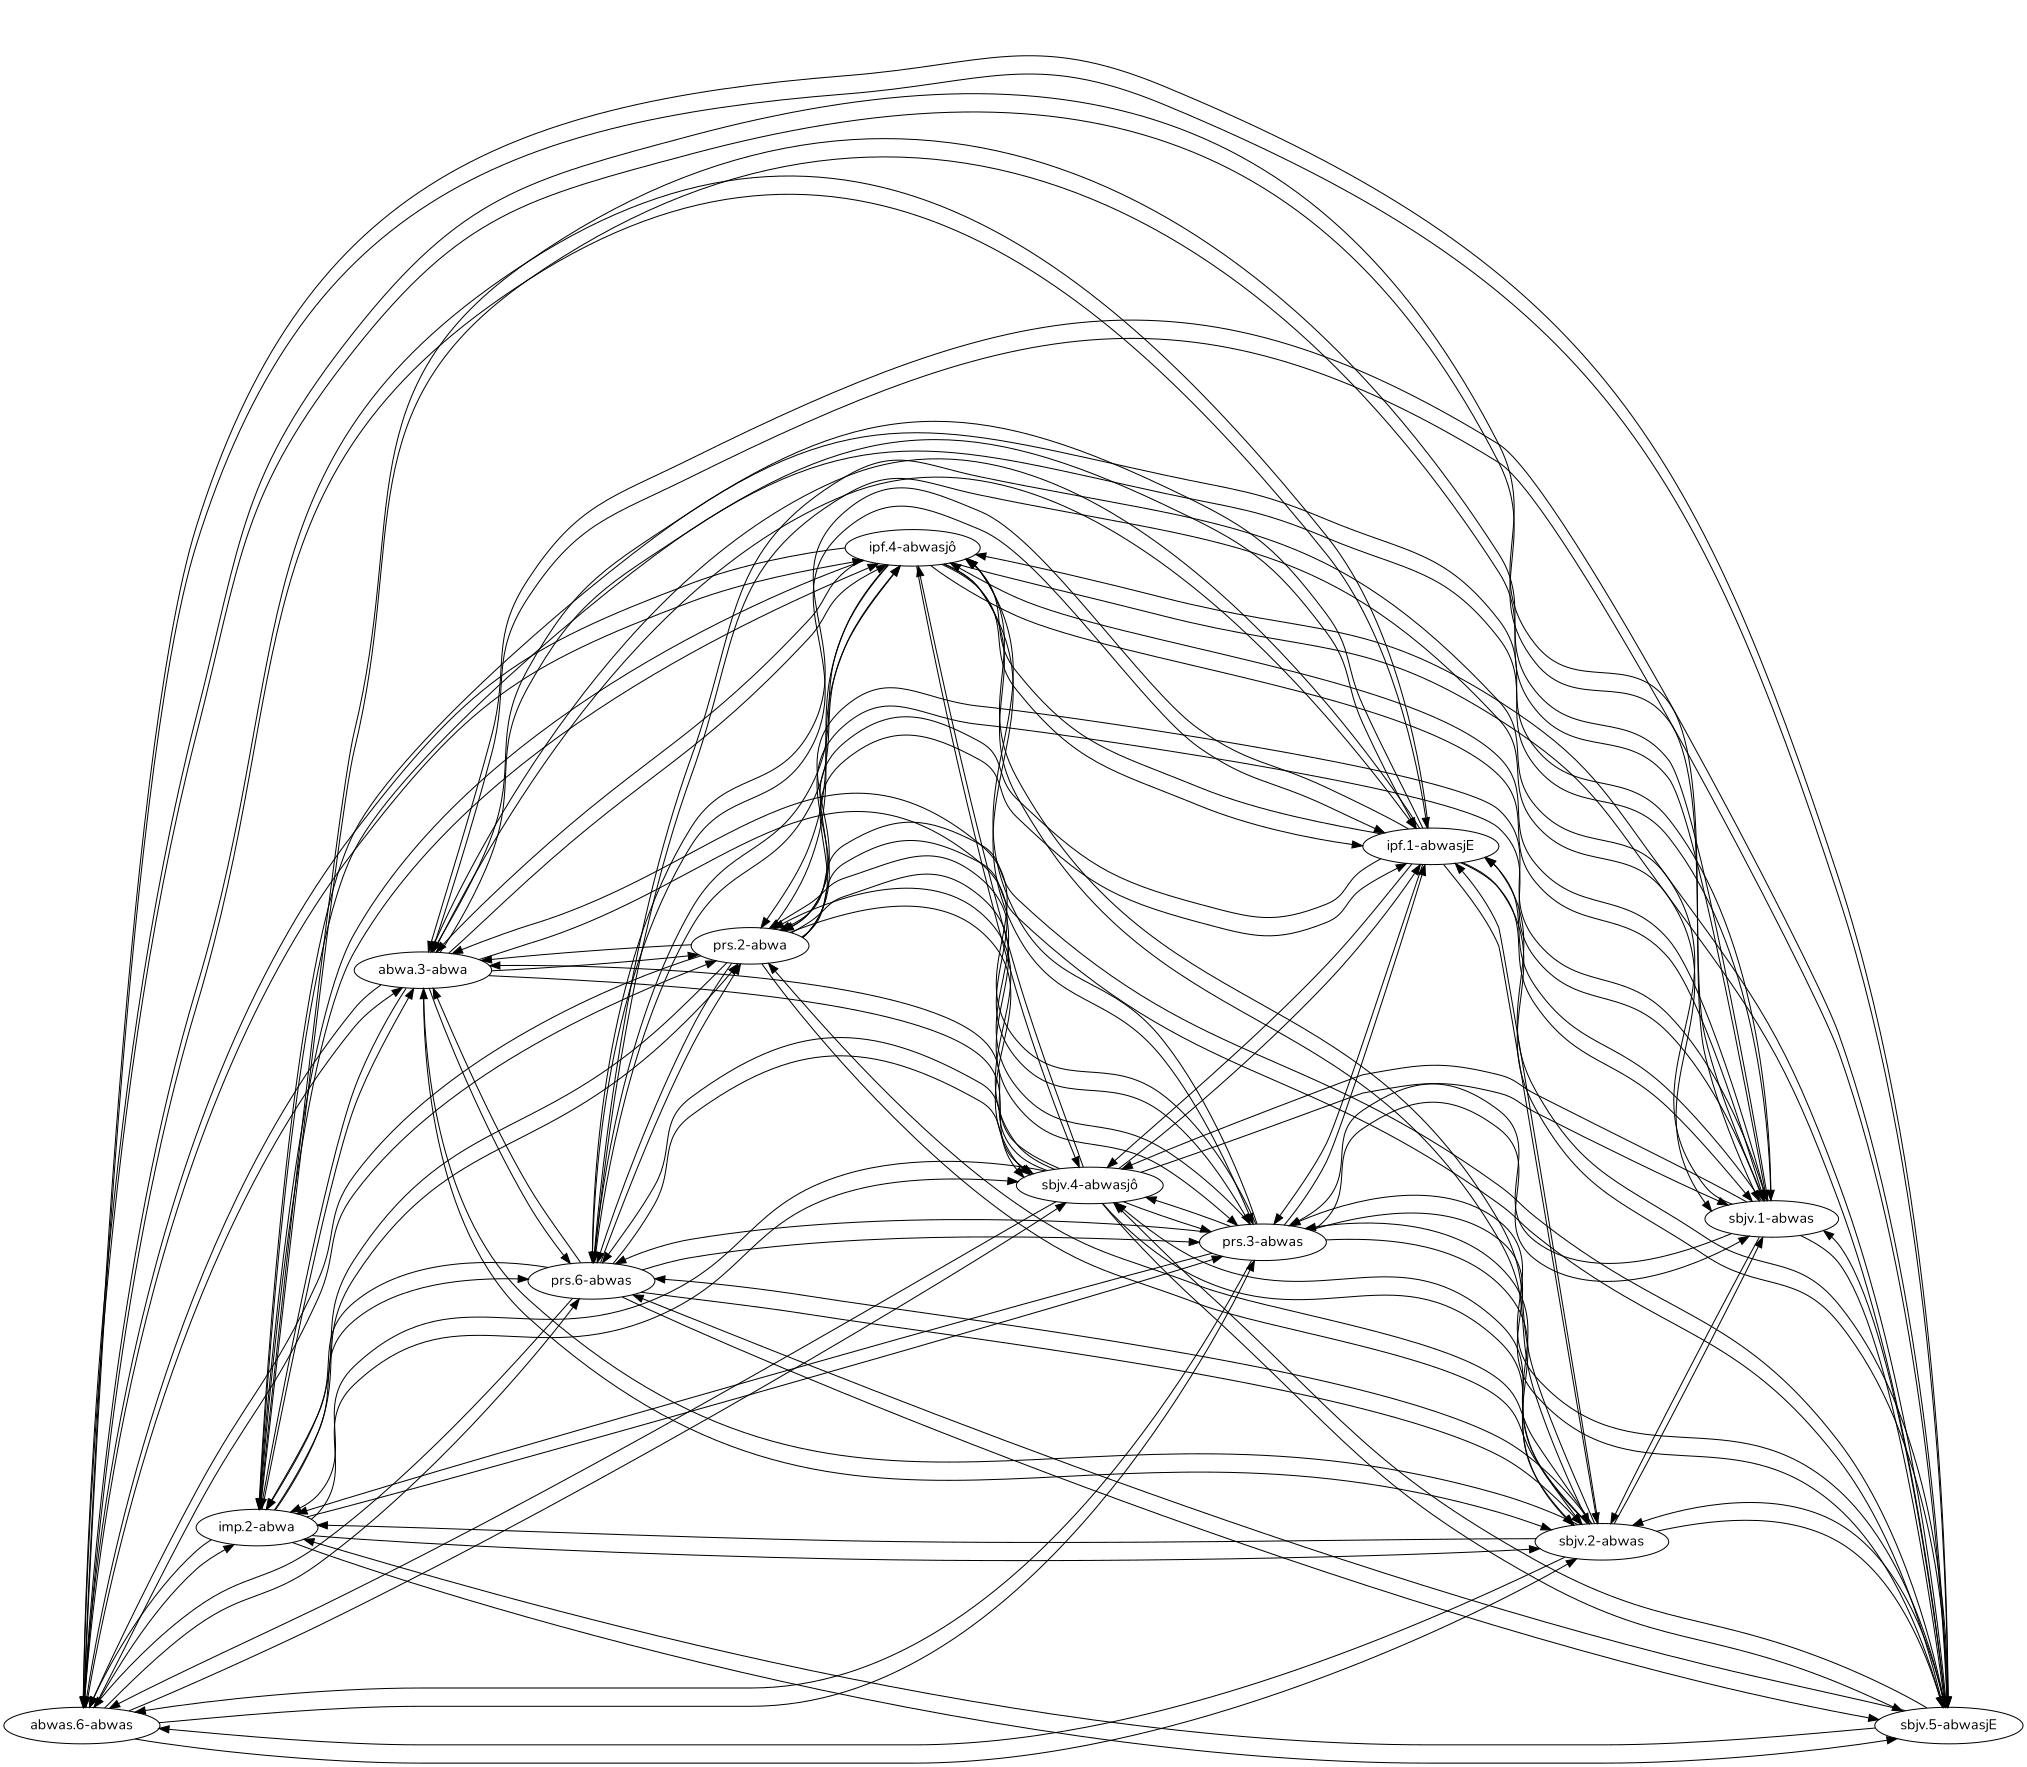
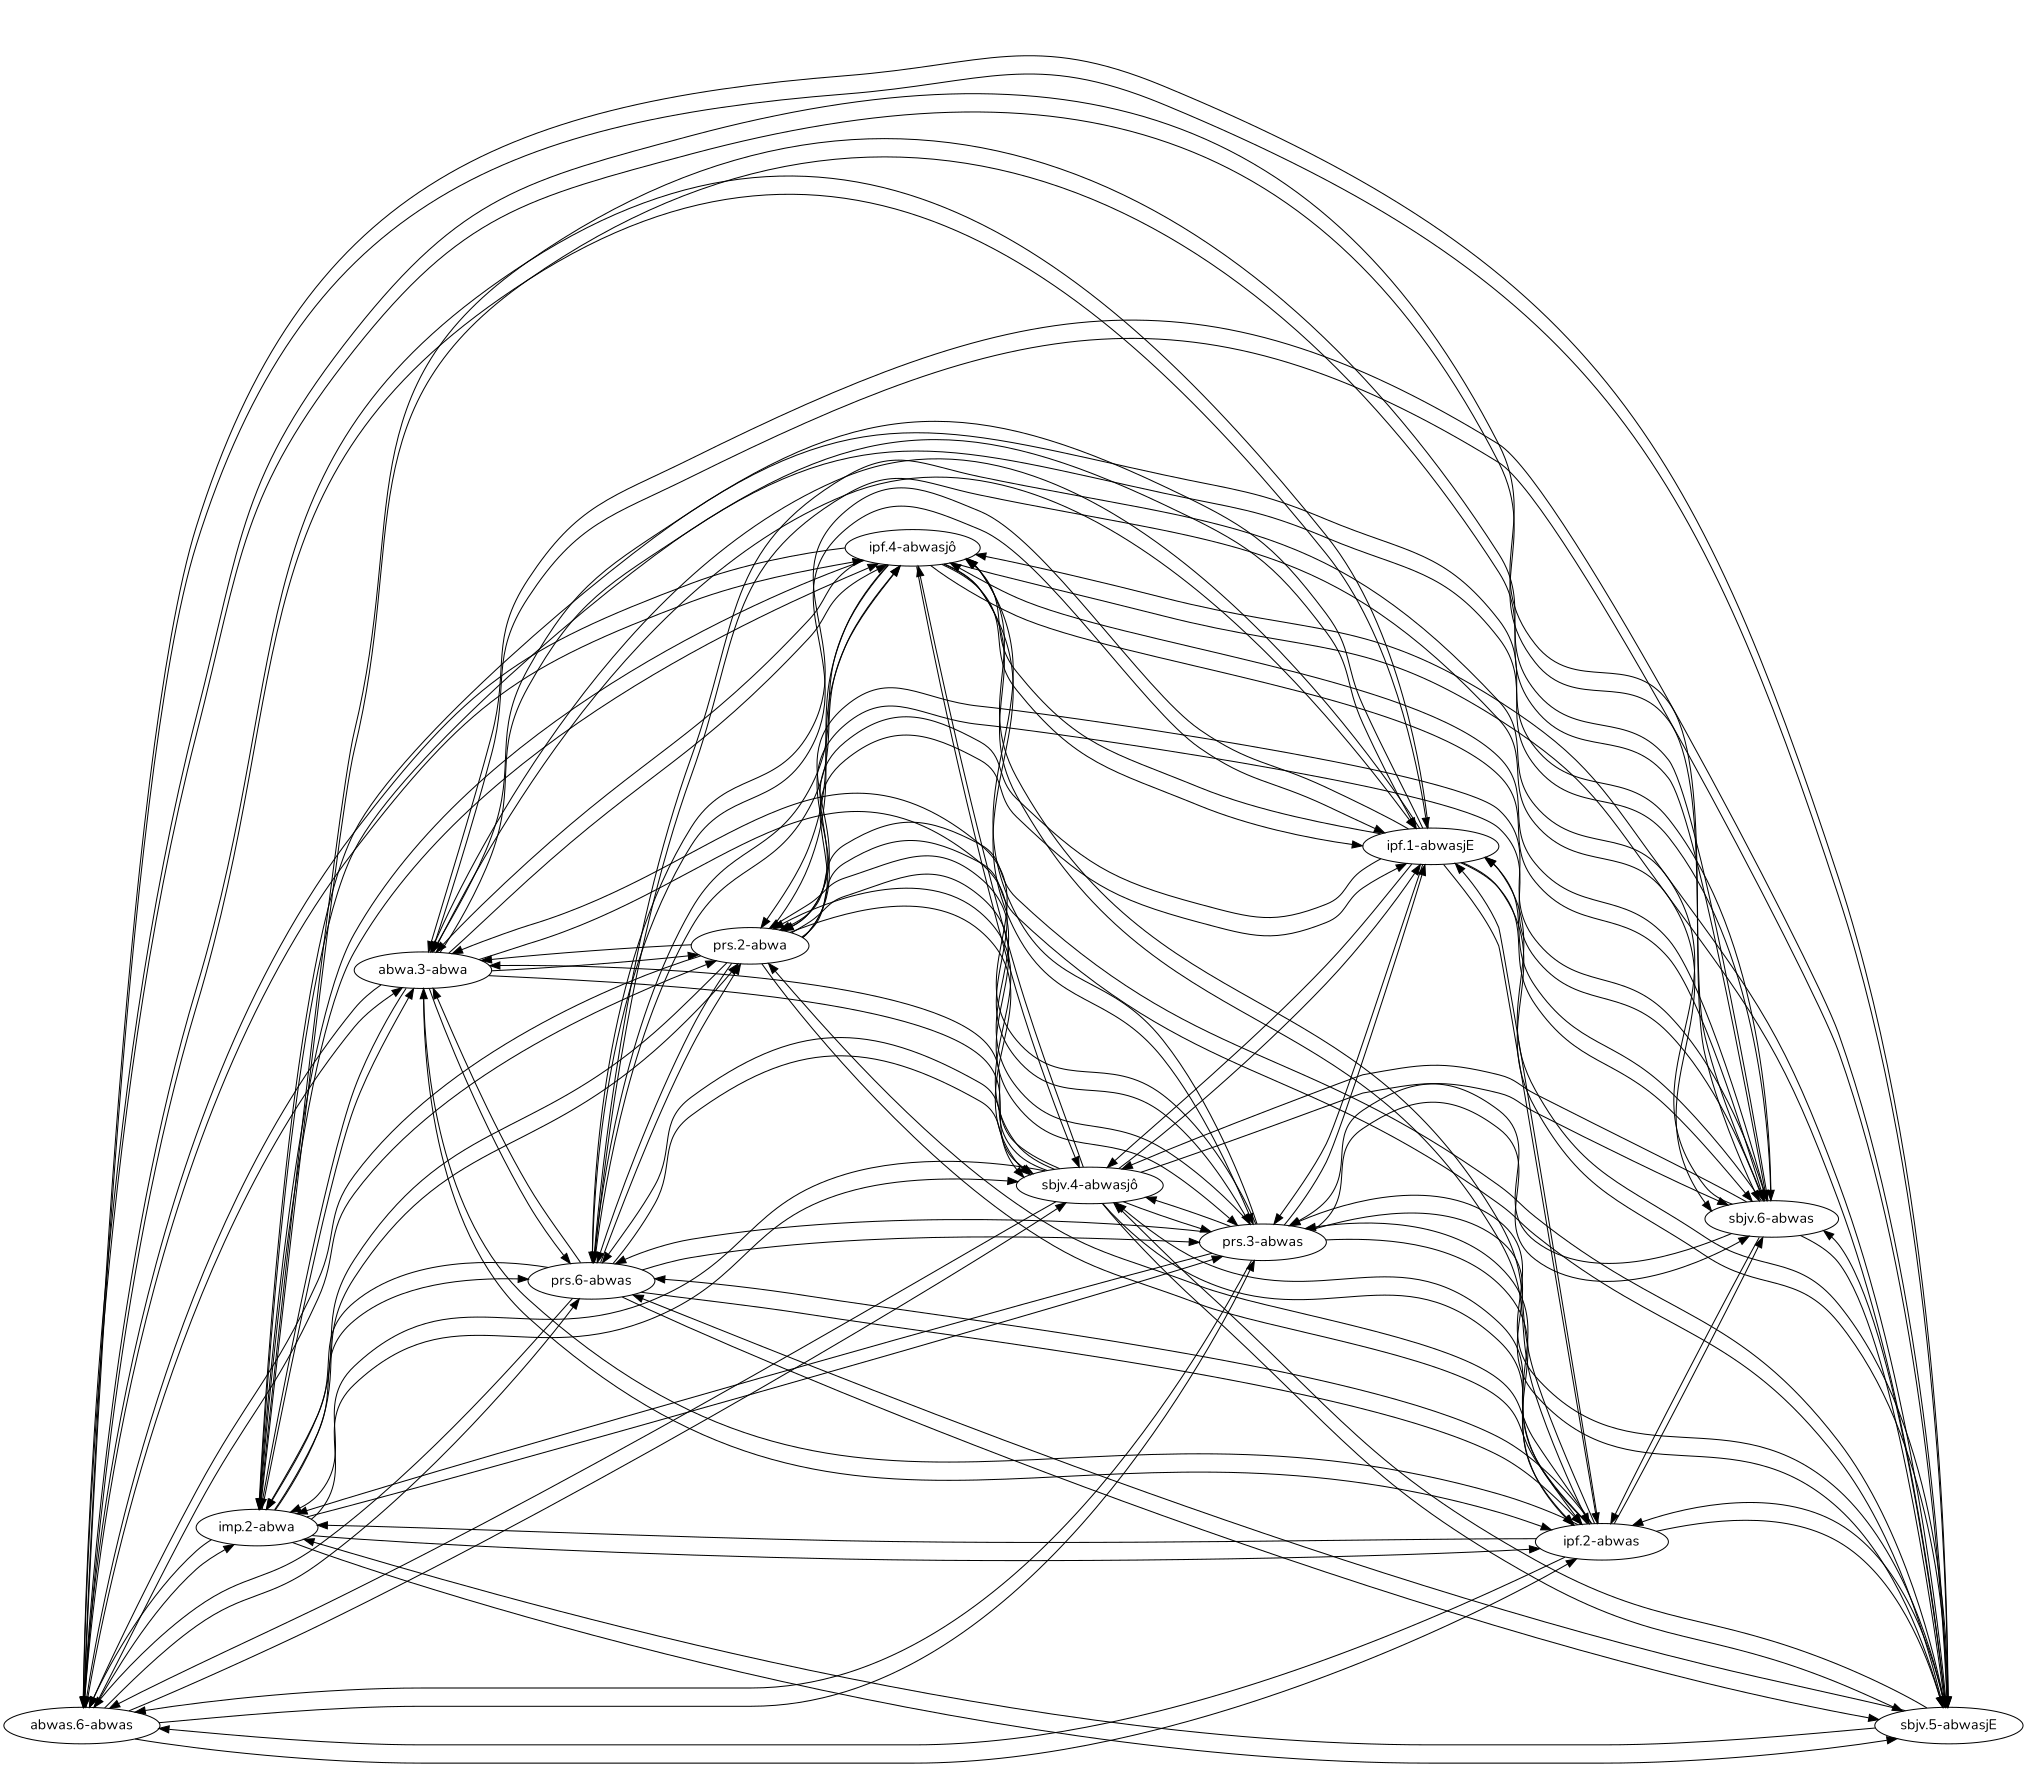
  strict digraph {
    fontname=Nunito
    rankdir=LR
    node [fontname=Nunito weight=0.08]
    edge [fontname=Nunito weight=0.14]
    n1 [label="abwas.6-abwas"]
    "imp.2-abwa" [weight=0.5]
    "sbjv.5-abwasjE" [weight=0.14]
-   "sbjv.1-abwas"
-   "sbjv.2-abwas"
+   "sbjv.1-abwas" [label="sbjv.6-abwas"]
+   "sbjv.2-abwas" [label="ipf.2-abwas"]
    n6 [label="ipf.1-abwasjE" weight=0.14]
    n7 [label="prs.3-abwas"]
    "sbjv.4-abwasjô" [weight=0.14]
    "ipf.4-abwasjô" [weight=0.14]
    "prs.2-abwa" [weight=0.5]
    "prs.6-abwas"
    n12 [label="abwa.3-abwa" weight=0.5]
    n1 -> "imp.2-abwa" [weight=0.33]
    n1 -> "sbjv.5-abwasjE"
    n1 -> "sbjv.1-abwas" [weight=0.08]
    n1 -> "sbjv.2-abwas" [weight=0.08]
    n1 -> n6
    n1 -> n7 [weight=0.08]
    n1 -> "sbjv.4-abwasjô"
    n1 -> "ipf.4-abwasjô"
    n1 -> "prs.2-abwa" [weight=0.33]
    n1 -> "prs.6-abwas" [weight=0.08]
    n1 -> n12 [weight=0.33]
    "imp.2-abwa" -> n1 [weight=0.0128]
    "imp.2-abwa" -> "sbjv.5-abwasjE" [weight=0.0378]
    "imp.2-abwa" -> "sbjv.1-abwas" [weight=0.0128]
    "imp.2-abwa" -> "sbjv.2-abwas" [weight=0.0128]
    "imp.2-abwa" -> n6 [weight=0.0378]
    "imp.2-abwa" -> n7 [weight=0.0128]
    "imp.2-abwa" -> "sbjv.4-abwasjô" [weight=0.0378]
    "imp.2-abwa" -> "ipf.4-abwasjô" [weight=0.0378]
    "imp.2-abwa" -> "prs.2-abwa" [weight=0.5]
    "imp.2-abwa" -> "prs.6-abwas" [weight=0.0128]
    "imp.2-abwa" -> n12 [weight=0.5]
    "sbjv.5-abwasjE" -> n1 [weight=0.076]
    "sbjv.5-abwasjE" -> "imp.2-abwa" [weight=0.325]
    "sbjv.5-abwasjE" -> "sbjv.1-abwas" [weight=0.076]
    "sbjv.5-abwasjE" -> "sbjv.2-abwas" [weight=0.076]
    "sbjv.5-abwasjE" -> n6
    "sbjv.5-abwasjE" -> n7 [weight=0.076]
    "sbjv.5-abwasjE" -> "sbjv.4-abwasjô"
    "sbjv.5-abwasjE" -> "ipf.4-abwasjô"
    "sbjv.5-abwasjE" -> "prs.2-abwa" [weight=0.325]
    "sbjv.5-abwasjE" -> "prs.6-abwas" [weight=0.076]
    "sbjv.5-abwasjE" -> n12 [weight=0.325]
    "sbjv.1-abwas" -> n1 [weight=0.08]
    "sbjv.1-abwas" -> "imp.2-abwa" [weight=0.33]
    "sbjv.1-abwas" -> "sbjv.5-abwasjE"
    "sbjv.1-abwas" -> "sbjv.2-abwas" [weight=0.08]
    "sbjv.1-abwas" -> n6
    "sbjv.1-abwas" -> n7 [weight=0.08]
    "sbjv.1-abwas" -> "sbjv.4-abwasjô"
    "sbjv.1-abwas" -> "ipf.4-abwasjô"
    "sbjv.1-abwas" -> "prs.2-abwa" [weight=0.33]
    "sbjv.1-abwas" -> "prs.6-abwas" [weight=0.08]
    "sbjv.1-abwas" -> n12 [weight=0.33]
    "sbjv.2-abwas" -> n1 [weight=0.08]
    "sbjv.2-abwas" -> "imp.2-abwa" [weight=0.33]
    "sbjv.2-abwas" -> "sbjv.5-abwasjE"
    "sbjv.2-abwas" -> "sbjv.1-abwas" [weight=0.08]
    "sbjv.2-abwas" -> n6
    "sbjv.2-abwas" -> n7 [weight=0.08]
    "sbjv.2-abwas" -> "sbjv.4-abwasjô"
    "sbjv.2-abwas" -> "ipf.4-abwasjô"
    "sbjv.2-abwas" -> "prs.2-abwa" [weight=0.33]
    "sbjv.2-abwas" -> "prs.6-abwas" [weight=0.08]
    "sbjv.2-abwas" -> n12 [weight=0.33]
    n6 -> n1 [weight=0.076]
    n6 -> "imp.2-abwa" [weight=0.325]
    n6 -> "sbjv.5-abwasjE"
    n6 -> "sbjv.1-abwas" [weight=0.076]
    n6 -> "sbjv.2-abwas" [weight=0.076]
    n6 -> n7 [weight=0.076]
    n6 -> "sbjv.4-abwasjô"
    n6 -> "ipf.4-abwasjô"
    n6 -> "prs.2-abwa" [weight=0.325]
    n6 -> "prs.6-abwas" [weight=0.076]
    n6 -> n12 [weight=0.325]
    n7 -> n1 [weight=0.08]
    n7 -> "imp.2-abwa" [weight=0.33]
    n7 -> "sbjv.5-abwasjE"
    n7 -> "sbjv.1-abwas" [weight=0.08]
    n7 -> "sbjv.2-abwas" [weight=0.08]
    n7 -> n6
    n7 -> "sbjv.4-abwasjô"
    n7 -> "ipf.4-abwasjô"
    n7 -> "prs.2-abwa" [weight=0.33]
    n7 -> "prs.6-abwas" [weight=0.08]
    n7 -> n12 [weight=0.33]
    "sbjv.4-abwasjô" -> n1 [weight=0.076]
    "sbjv.4-abwasjô" -> "imp.2-abwa" [weight=0.325]
    "sbjv.4-abwasjô" -> "sbjv.5-abwasjE"
    "sbjv.4-abwasjô" -> "sbjv.1-abwas" [weight=0.076]
    "sbjv.4-abwasjô" -> "sbjv.2-abwas" [weight=0.076]
    "sbjv.4-abwasjô" -> n6
    "sbjv.4-abwasjô" -> n7 [weight=0.076]
    "sbjv.4-abwasjô" -> "ipf.4-abwasjô"
    "sbjv.4-abwasjô" -> "prs.2-abwa" [weight=0.325]
    "sbjv.4-abwasjô" -> "prs.6-abwas" [weight=0.076]
    "sbjv.4-abwasjô" -> n12 [weight=0.325]
    "ipf.4-abwasjô" -> n1 [weight=0.076]
    "ipf.4-abwasjô" -> "imp.2-abwa" [weight=0.325]
    "ipf.4-abwasjô" -> "sbjv.5-abwasjE"
    "ipf.4-abwasjô" -> "sbjv.1-abwas" [weight=0.076]
    "ipf.4-abwasjô" -> "sbjv.2-abwas" [weight=0.076]
    "ipf.4-abwasjô" -> n6
    "ipf.4-abwasjô" -> n7 [weight=0.076]
    "ipf.4-abwasjô" -> "sbjv.4-abwasjô"
    "ipf.4-abwasjô" -> "prs.2-abwa" [weight=0.325]
    "ipf.4-abwasjô" -> "prs.6-abwas" [weight=0.076]
    "ipf.4-abwasjô" -> n12 [weight=0.325]
    "prs.2-abwa" -> n1 [weight=0.0128]
    "prs.2-abwa" -> "imp.2-abwa" [weight=0.5]
    "prs.2-abwa" -> "sbjv.5-abwasjE" [weight=0.0378]
    "prs.2-abwa" -> "sbjv.1-abwas" [weight=0.0128]
    "prs.2-abwa" -> "sbjv.2-abwas" [weight=0.0128]
    "prs.2-abwa" -> n6 [weight=0.0154]
    "prs.2-abwa" -> n7 [weight=0.0128]
    "prs.2-abwa" -> "sbjv.4-abwasjô" [weight=0.0378]
    "prs.2-abwa" -> "ipf.4-abwasjô" [weight=0.0154]
    "prs.2-abwa" -> "prs.6-abwas" [weight=0.0128]
    "prs.2-abwa" -> n12 [weight=0.5]
    "prs.6-abwas" -> n1 [weight=0.08]
    "prs.6-abwas" -> "imp.2-abwa" [weight=0.33]
    "prs.6-abwas" -> "sbjv.5-abwasjE"
    "prs.6-abwas" -> "sbjv.1-abwas" [weight=0.08]
    "prs.6-abwas" -> "sbjv.2-abwas" [weight=0.08]
    "prs.6-abwas" -> n6
    "prs.6-abwas" -> n7 [weight=0.08]
    "prs.6-abwas" -> "sbjv.4-abwasjô"
    "prs.6-abwas" -> "ipf.4-abwasjô"
    "prs.6-abwas" -> "prs.2-abwa" [weight=0.33]
    "prs.6-abwas" -> n12 [weight=0.33]
    n12 -> n1 [weight=0.0128]
    n12 -> "imp.2-abwa" [weight=0.5]
    n12 -> "sbjv.5-abwasjE" [weight=0.0378]
    n12 -> "sbjv.1-abwas" [weight=0.0128]
    n12 -> "sbjv.2-abwas" [weight=0.0128]
    n12 -> n6 [weight=0.0154]
    n12 -> n7 [weight=0.0128]
    n12 -> "sbjv.4-abwasjô" [weight=0.0378]
    n12 -> "ipf.4-abwasjô" [weight=0.0154]
    n12 -> "prs.2-abwa" [weight=0.5]
    n12 -> "prs.6-abwas" [weight=0.0128]
  }
